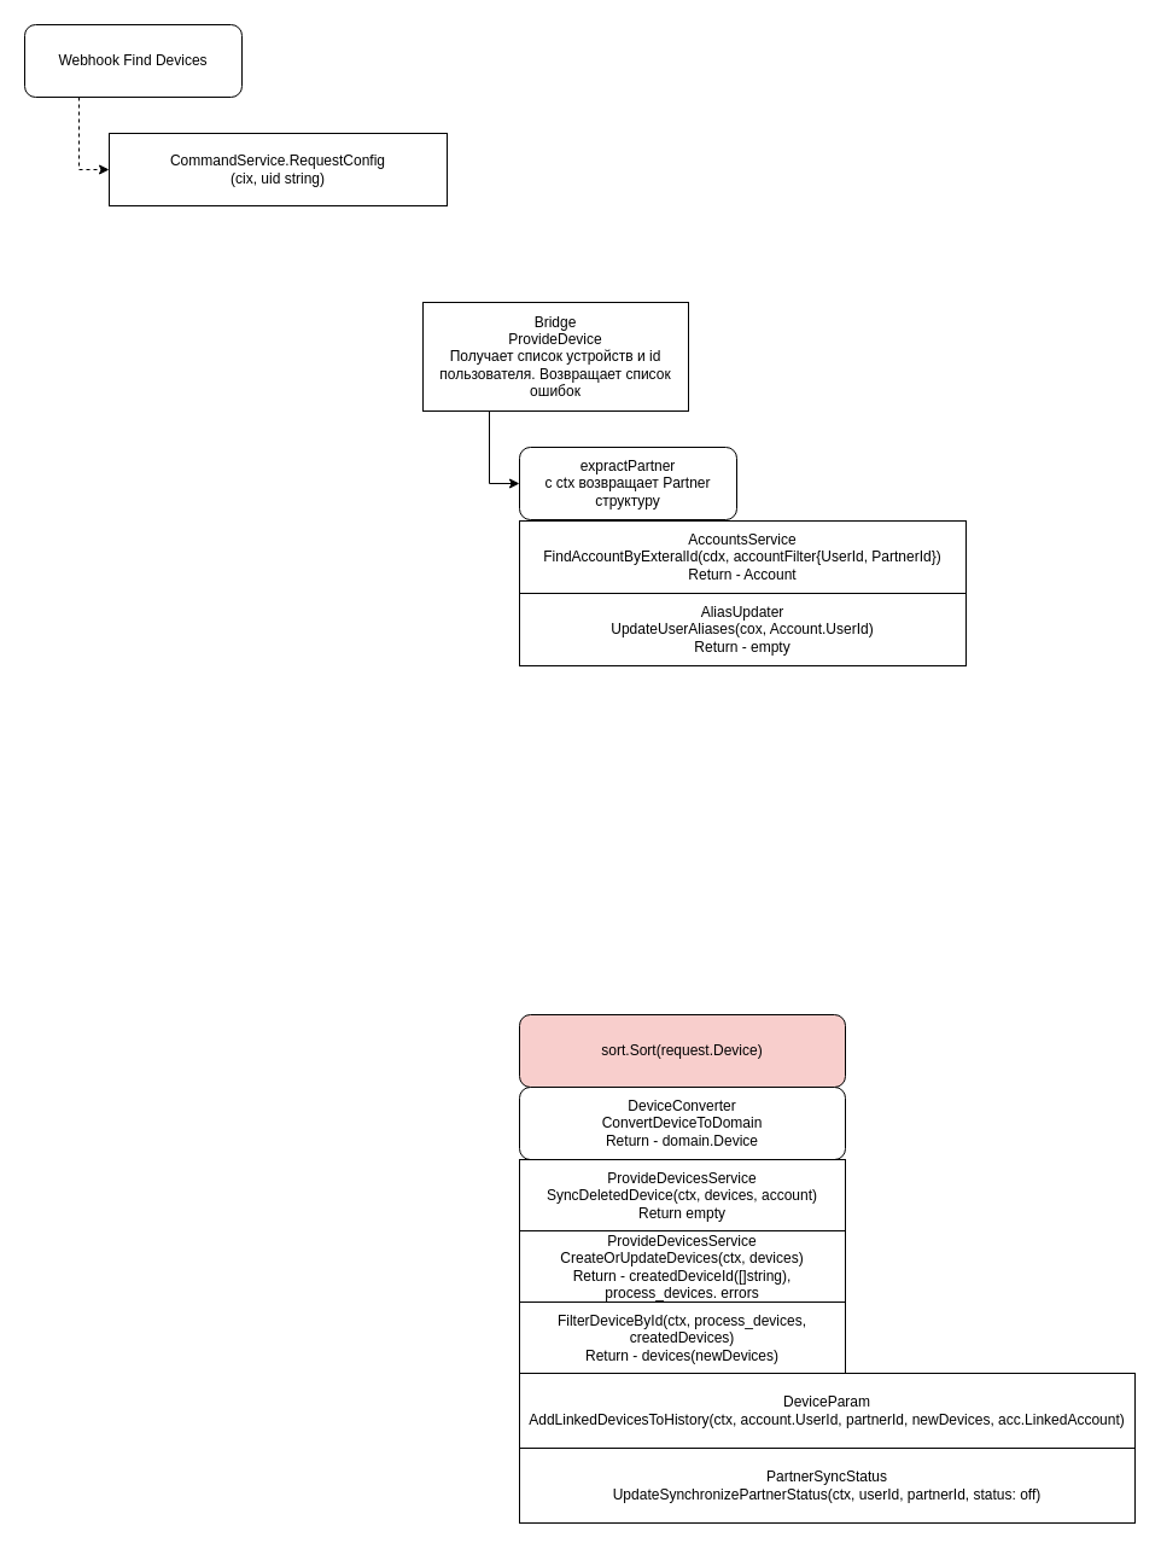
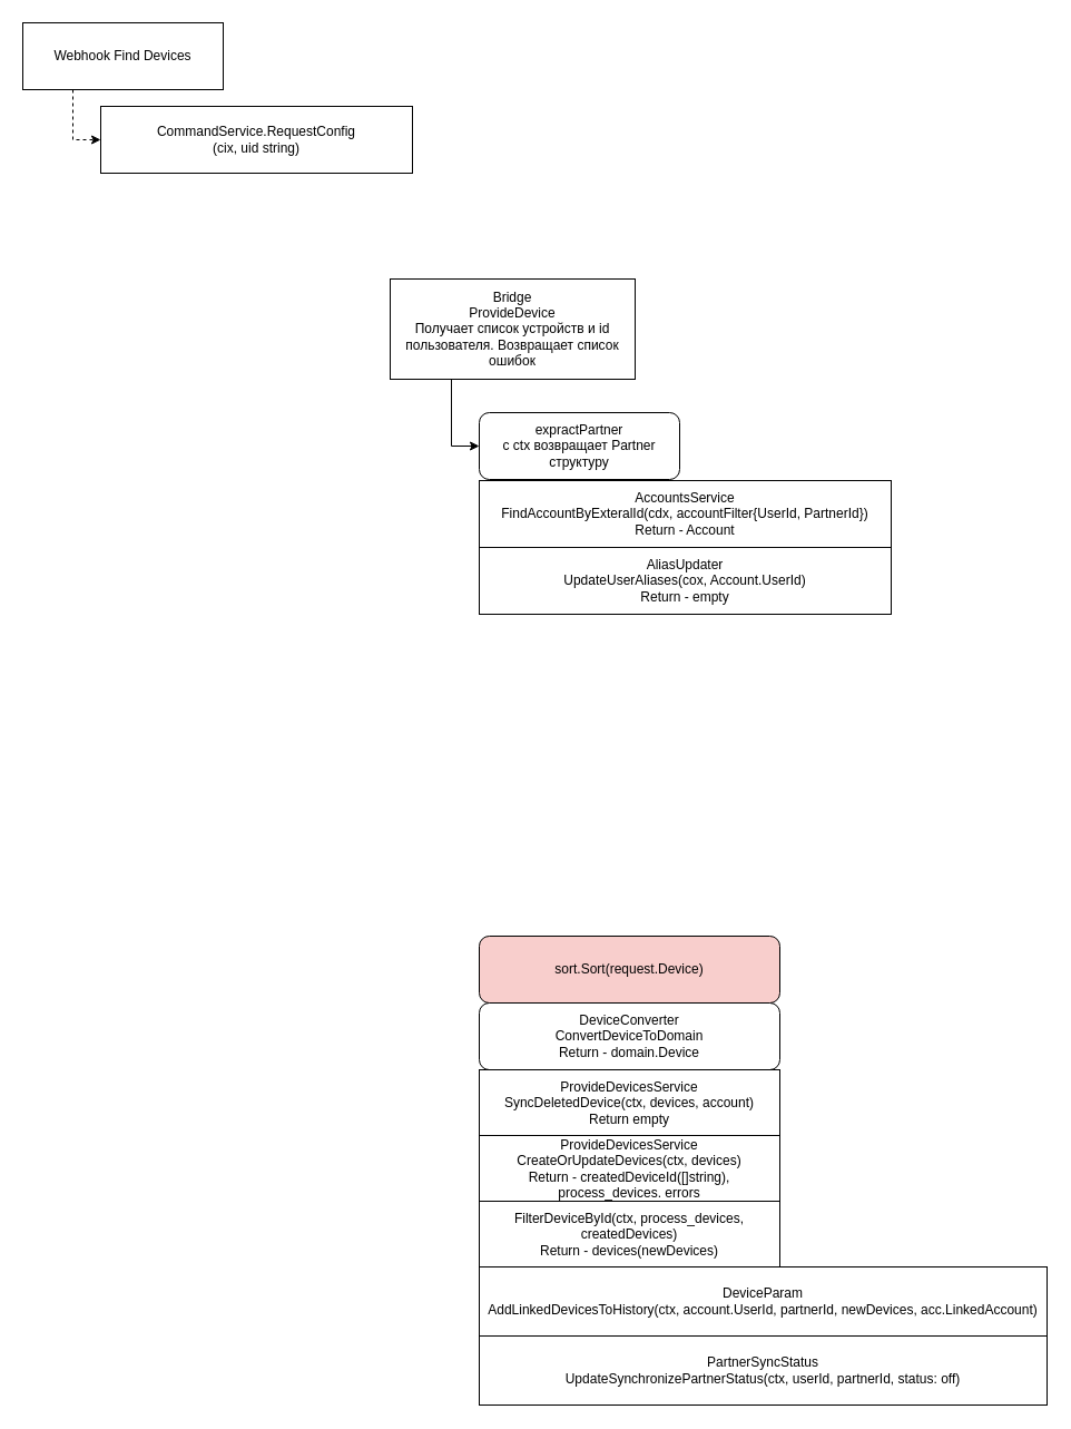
  <mxCell id="0" />
  <mxCell id="1" parent="0" />
  <mxCell id="2" style="edgeStyle=orthogonalEdgeStyle;rounded=0;orthogonalLoop=1;jettySize=auto;html=1;exitX=0.25;exitY=1;exitDx=0;exitDy=0;entryX=0;entryY=0.5;entryDx=0;entryDy=0;dashed=1;" edge="1" parent="1" source="3" target="4"><mxGeometry relative="1" as="geometry" /></mxCell>
- <mxCell id="3" value="Webhook Find Devices" style="whiteSpace=wrap;html=1;rounded=1;" vertex="1" parent="1"><mxGeometry x="20" y="20" width="180" height="60" as="geometry" /></mxCell>
- <mxCell id="4" value="CommandService.RequestConfig&lt;div&gt;(cix, uid string)&lt;/div&gt;" style="rounded=0;whiteSpace=wrap;html=1;" vertex="1" parent="1"><mxGeometry x="90" y="110" width="280" height="60" as="geometry" /></mxCell>
+ <mxCell id="3" value="Webhook Find Devices" style="rounded=0;whiteSpace=wrap;html=1;" vertex="1" parent="1"><mxGeometry x="20" y="20" width="180" height="60" as="geometry" /></mxCell>
+ <mxCell id="4" value="CommandService.RequestConfig&lt;div&gt;(cix, uid string)&lt;/div&gt;" style="rounded=0;whiteSpace=wrap;html=1;" vertex="1" parent="1"><mxGeometry x="90" y="95" width="280" height="60" as="geometry" /></mxCell>
  <mxCell id="5" style="edgeStyle=orthogonalEdgeStyle;rounded=0;orthogonalLoop=1;jettySize=auto;html=1;exitX=0.25;exitY=1;exitDx=0;exitDy=0;entryX=0;entryY=0.5;entryDx=0;entryDy=0;" edge="1" parent="1" source="6" target="7"><mxGeometry relative="1" as="geometry" /></mxCell>
  <mxCell id="6" value="Bridge&lt;div&gt;ProvideDevice&lt;/div&gt;&lt;div&gt;Получает список устройств и id пользователя. Возвращает список ошибок&lt;/div&gt;" style="rounded=0;whiteSpace=wrap;html=1;" vertex="1" parent="1"><mxGeometry x="350" y="250" width="220" height="90" as="geometry" /></mxCell>
  <mxCell id="7" value="expractPartner&lt;div&gt;c ctx возвращает Partner структуру&lt;/div&gt;" style="whiteSpace=wrap;html=1;rounded=1;" vertex="1" parent="1"><mxGeometry x="430" y="370" width="180" height="60" as="geometry" /></mxCell>
  <mxCell id="8" value="AccountsService&lt;div&gt;FindAccountByExteralId(cdx, accountFilter{UserId, PartnerId})&lt;/div&gt;&lt;div&gt;Return - Account&lt;/div&gt;" style="rounded=0;whiteSpace=wrap;html=1;" vertex="1" parent="1"><mxGeometry x="430" y="431" width="370" height="60" as="geometry" /></mxCell>
  <mxCell id="9" value="AliasUpdater&lt;div&gt;UpdateUserAliases(cox, Account.UserId)&lt;/div&gt;&lt;div&gt;Return - empty&lt;/div&gt;" style="rounded=0;whiteSpace=wrap;html=1;" vertex="1" parent="1"><mxGeometry x="430" y="491" width="370" height="60" as="geometry" /></mxCell>
  <mxCell id="10" value="sort.Sort(request.Device)" style="rounded=1;whiteSpace=wrap;html=1;fillColor=#f8cecc;" vertex="1" parent="1"><mxGeometry x="430" y="840" width="270" height="60" as="geometry" /></mxCell>
  <mxCell id="11" value="DeviceConverter&lt;div&gt;ConvertDeviceToDomain&lt;/div&gt;&lt;div&gt;Return - domain.Device&lt;/div&gt;" style="rounded=1;whiteSpace=wrap;html=1;" vertex="1" parent="1"><mxGeometry x="430" y="900" width="270" height="60" as="geometry" /></mxCell>
  <mxCell id="12" value="ProvideDevicesService&lt;div&gt;SyncDeletedDevice(ctx, devices, account)&lt;/div&gt;&lt;div&gt;Return empty&lt;/div&gt;" style="rounded=0;whiteSpace=wrap;html=1;" vertex="1" parent="1"><mxGeometry x="430" y="960" width="270" height="59" as="geometry" /></mxCell>
  <mxCell id="13" value="ProvideDevicesService&lt;div&gt;CreateOrUpdateDevices(ctx, devices)&lt;/div&gt;&lt;div&gt;Return - createdDeviceId([]string), process_devices. errors&lt;/div&gt;" style="rounded=0;whiteSpace=wrap;html=1;" vertex="1" parent="1"><mxGeometry x="430" y="1019" width="270" height="59" as="geometry" /></mxCell>
  <mxCell id="14" value="FilterDeviceById(ctx, process_devices, createdDevices)&lt;span style=&quot;caret-color: rgba(0, 0, 0, 0); color: rgba(0, 0, 0, 0); font-family: monospace; font-size: 0px; text-align: start; white-space: nowrap;&quot;&gt;%3CmxGraphModel%3E%3Croot%3E%3CmxCell%20id%3D%220%22%2F%3E%3CmxCell%20id%3D%221%22%20parent%3D%220%22%2F%3E%3CmxCell%20id%3D%222%22%20value%3D%22ProvideDevicesService%26lt%3Bdiv%26gt%3BCreateOrUpdateDevices(ctx%2C%20devices)%26lt%3B%2Fdiv%26gt%3B%26lt%3Bdiv%26gt%3BReturn%20-%20createdDeviceId(%5B%5Dstring)%2C%20devices.%20errors%26lt%3B%2Fdiv%26gt%3B%22%20style%3D%22rounded%3D0%3BwhiteSpace%3Dwrap%3Bhtml%3D1%3B%22%20vertex%3D%221%22%20parent%3D%221%22%3E%3CmxGeometry%20x%3D%22550%22%20y%3D%22930%22%20width%3D%22270%22%20height%3D%2259%22%20as%3D%22geometry%22%2F%3E%3C%2FmxCell%3E%3C%2Froot%3E%3C%2FmxGraphModel%3E&lt;/span&gt;&lt;div&gt;Return - devices(newDevices)&lt;/div&gt;" style="rounded=0;whiteSpace=wrap;html=1;" vertex="1" parent="1"><mxGeometry x="430" y="1078" width="270" height="59" as="geometry" /></mxCell>
  <mxCell id="15" value="DeviceParam&lt;div&gt;AddLinkedDevicesToHistory(ctx, account.UserId, partnerId, newDevices, acc.LinkedAccount)&lt;/div&gt;" style="rounded=0;whiteSpace=wrap;html=1;" vertex="1" parent="1"><mxGeometry x="430" y="1137" width="510" height="62" as="geometry" /></mxCell>
  <mxCell id="16" value="PartnerSyncStatus&lt;div&gt;UpdateSynchronizePartnerStatus(ctx, userId, partnerId, status: off)&lt;/div&gt;" style="rounded=0;whiteSpace=wrap;html=1;" vertex="1" parent="1"><mxGeometry x="430" y="1199" width="510" height="62" as="geometry" /></mxCell>
